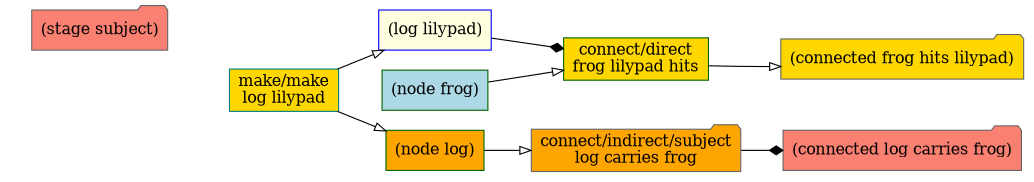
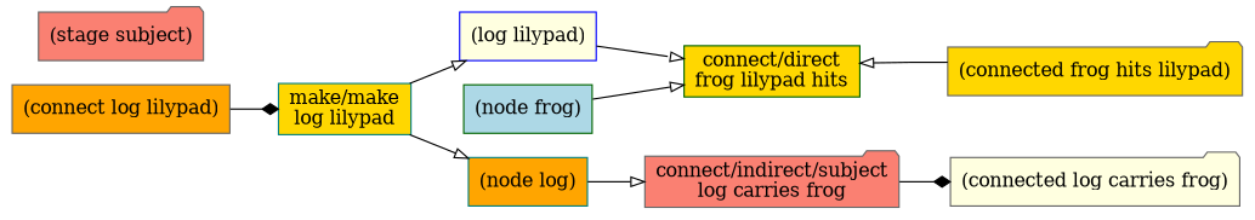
  digraph {
    rankdir=LR
    node [color=gray40 fillcolor=gold shape=box style=filled]
    edge [arrowhead=onormal]
+   n1 [fillcolor=orange label="(connect log lilypad)"]
    n2 [color=teal label="make/make\nlog lilypad"]
    n3 [color=blue fillcolor=lightyellow label="(log lilypad)"]
-   n4 [color=darkgreen fillcolor=orange label="(node log)"]
+   n4 [color=teal fillcolor=orange label="(node log)"]
    n5 [fillcolor=salmon label="(stage subject)" shape=folder]
    n6 [color=darkgreen label="connect/direct\nfrog lilypad hits"]
-   n7 [fillcolor=orange label="connect/indirect/subject\nlog carries frog" shape=folder]
+   n7 [fillcolor=salmon label="connect/indirect/subject\nlog carries frog" shape=folder]
    n8 [label="(connected frog hits lilypad)" shape=folder]
-   n9 [fillcolor=salmon label="(connected log carries frog)" shape=folder]
+   n9 [fillcolor=lightyellow label="(connected log carries frog)" shape=folder]
    n10 [color=darkgreen fillcolor=lightblue label="(node frog)"]
+   n1 -> n2 [arrowhead=diamond]
    n2 -> n3
    n2 -> n4
-   n3 -> n6 [arrowhead=diamond]
+   n3 -> n6
    n4 -> n7
-   n6 -> n8
+   n8 -> n6
    n7 -> n9 [arrowhead=diamond]
    n10 -> n6
  }
